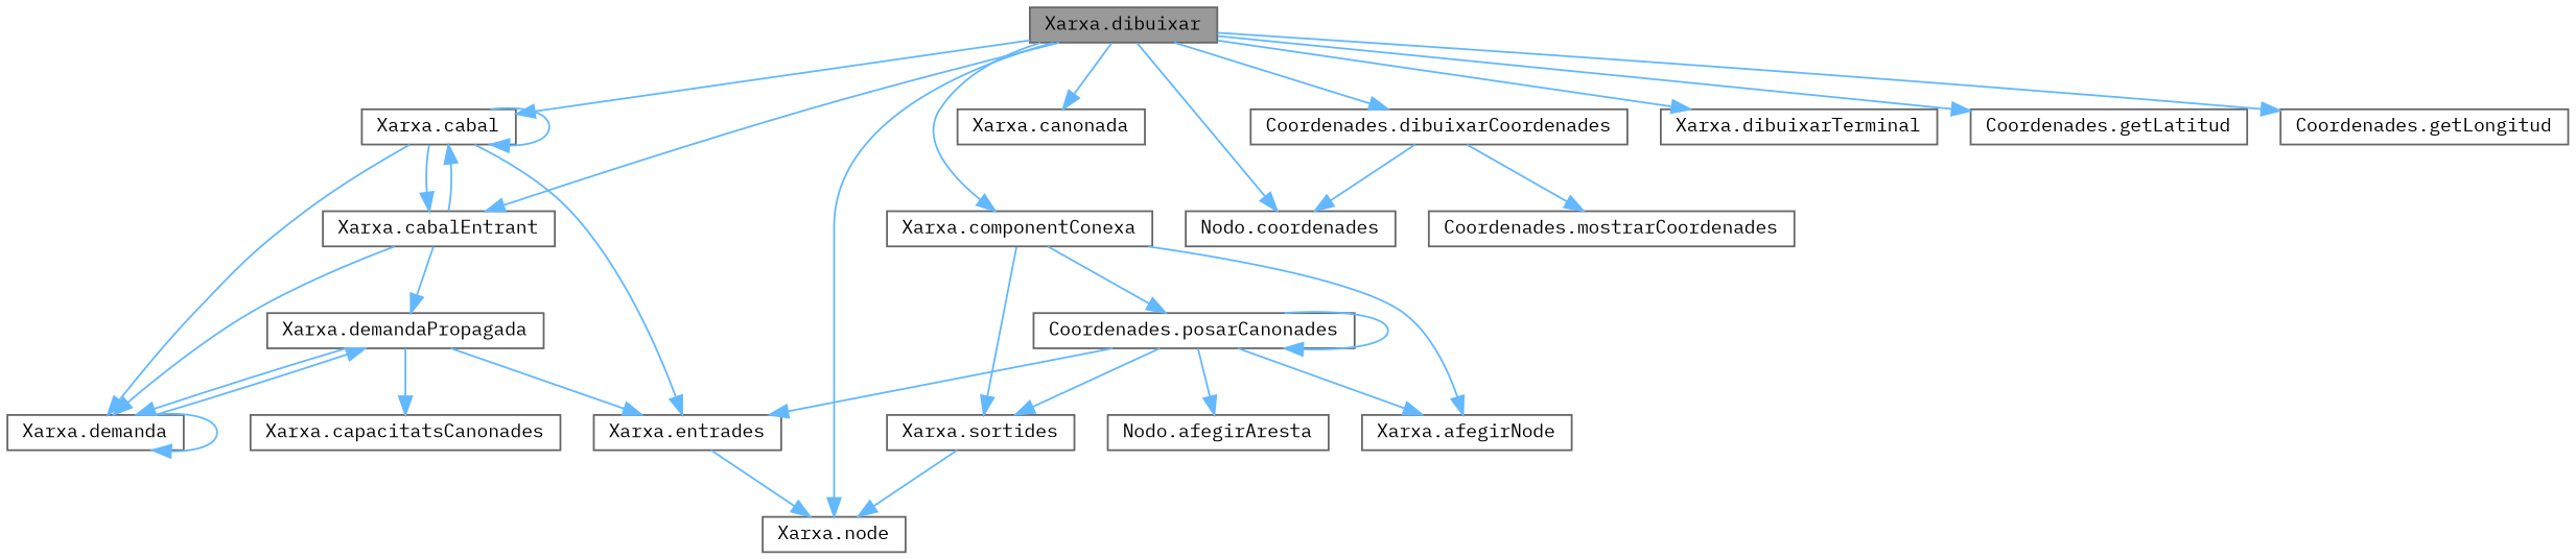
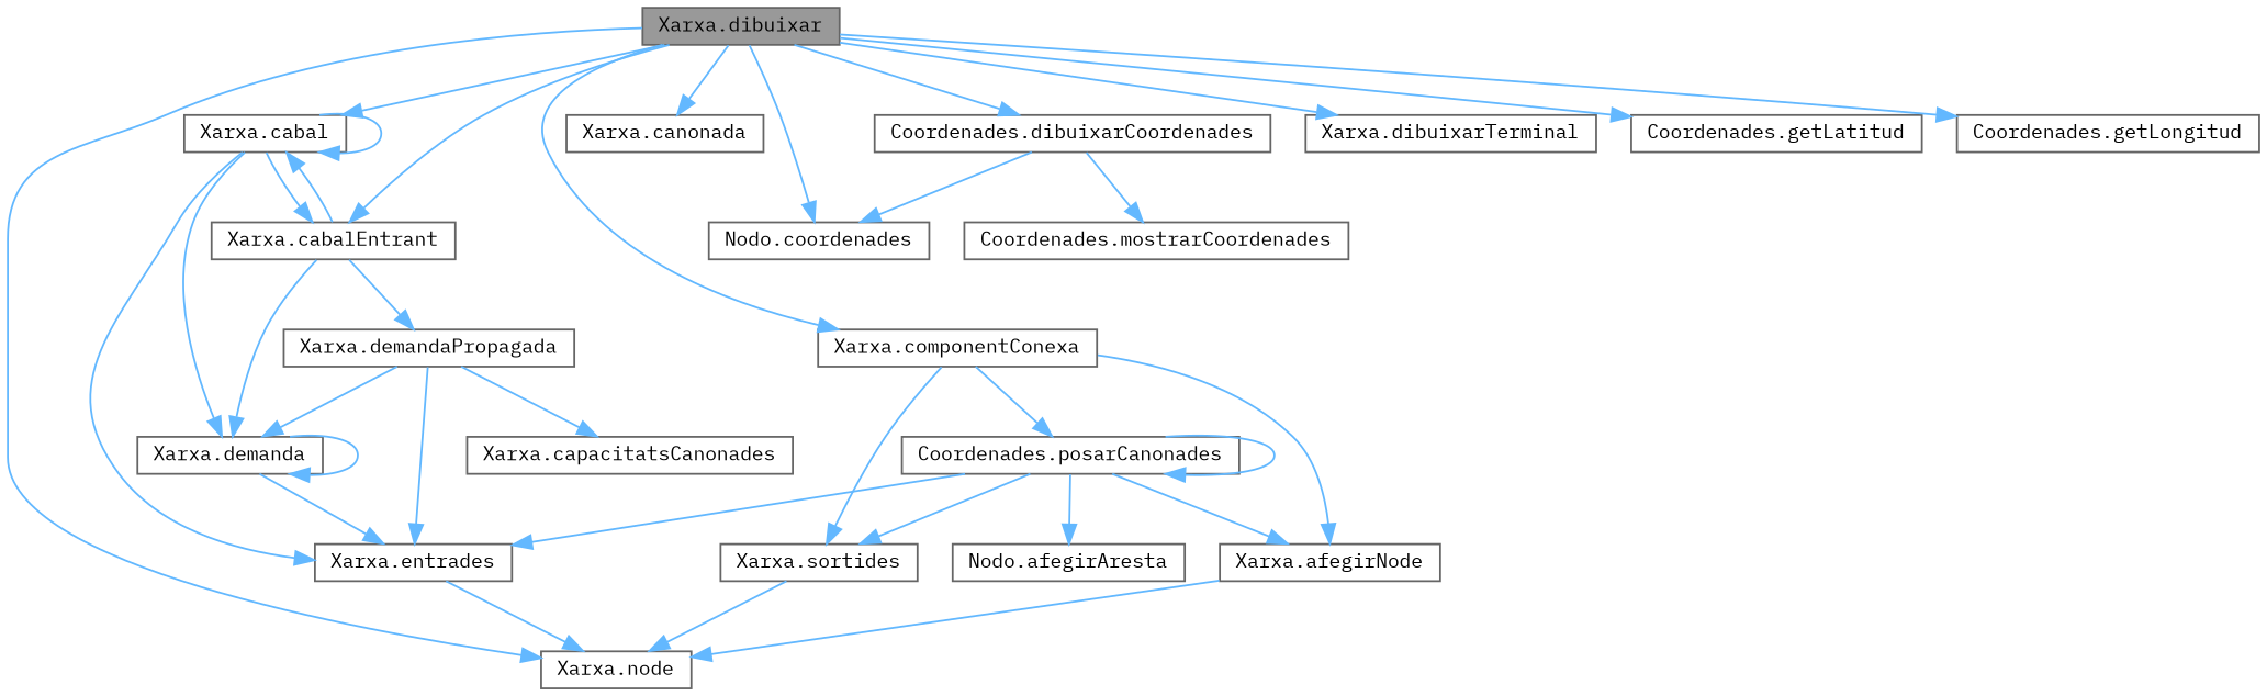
  digraph {
    fontname="IBM Plex Mono"
    rankdir=TB
    node [color=grey40 fillcolor=white fontname="IBM Plex Mono" fontsize=10 shape=box style=filled]
    edge [color=steelblue1 fontname="IBM Plex Mono" fontsize=10 labelfontname=Helvetica labelfontsize=10 style=solid]
    n1 [color=gray40 fillcolor=grey60 fontcolor=black height=0.2 label="Xarxa.dibuixar" width=0.4]
    n2 [height=0.2 label="Xarxa.cabal" width=0.4]
    n3 [height=0.2 label="Xarxa.cabalEntrant" width=0.4]
    n4 [height=0.2 label="Xarxa.node" width=0.4]
    n5 [height=0.2 label="Xarxa.canonada" width=0.4]
    n6 [height=0.2 label="Xarxa.componentConexa" width=0.4]
    n7 [height=0.2 label="Nodo.coordenades" width=0.4]
    n8 [height=0.2 label="Coordenades.dibuixarCoordenades" width=0.4]
    n9 [height=0.2 label="Xarxa.dibuixarTerminal" width=0.4]
    n10 [height=0.2 label="Coordenades.getLatitud" width=0.4]
    n11 [height=0.2 label="Coordenades.getLongitud" width=0.4]
    n12 [height=0.2 label="Xarxa.demanda" width=0.4]
    n13 [height=0.2 label="Xarxa.entrades" width=0.4]
    n14 [height=0.2 label="Xarxa.demandaPropagada" width=0.4]
    n15 [height=0.2 label="Xarxa.sortides" width=0.4]
    n16 [height=0.2 label="Xarxa.afegirNode" width=0.4]
    n17 [height=0.2 label="Coordenades.posarCanonades" width=0.4]
    n18 [height=0.2 label="Coordenades.mostrarCoordenades" width=0.4]
    n19 [height=0.2 label="Xarxa.capacitatsCanonades" width=0.4]
    n20 [height=0.2 label="Nodo.afegirAresta" width=0.4]
    n1 -> n2
    n1 -> n3
    n1 -> n4
    n1 -> n5
    n1 -> n6
    n1 -> n7
    n1 -> n8
    n1 -> n9
    n1 -> n10
    n1 -> n11
    n2 -> n2
    n2 -> n3
    n2 -> n12
    n2 -> n13
    n3 -> n2
    n3 -> n12
    n3 -> n14
    n6 -> n15
    n6 -> n16
    n6 -> n17
    n8 -> n7
    n8 -> n18
    n12 -> n12
-   n12 -> n14
+   n12 -> n13
    n13 -> n4
    n14 -> n12
    n14 -> n13
    n14 -> n19
    n15 -> n4
+   n16 -> n4
    n17 -> n13
    n17 -> n15
    n17 -> n16
    n17 -> n17
    n17 -> n20
  }
